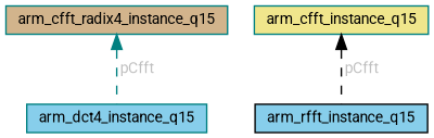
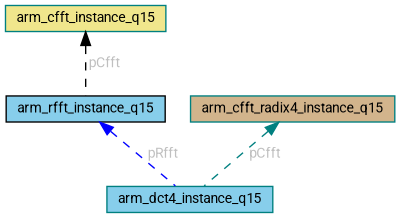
  digraph {
    fontname=Roboto
    node [color=teal fillcolor=skyblue fontname=Roboto fontsize=10 shape=box style=filled]
    edge [dir=back fontcolor=grey fontname=Roboto fontsize=10 labelfontname=Helvetica labelfontsize=10 style=dashed]
    n1 [fontcolor=black height=0.2 label=arm_dct4_instance_q15 width=0.4]
    n2 [color=black height=0.2 label=arm_rfft_instance_q15 width=0.4]
    n3 [fillcolor=khaki height=0.2 label=arm_cfft_instance_q15 width=0.4]
    n4 [fillcolor=tan height=0.2 label=arm_cfft_radix4_instance_q15 width=0.4]
+   n2 -> n1 [color=blue label=" pRfft"]
    n3 -> n2 [color=black label=" pCfft"]
    n4 -> n1 [color=teal label=" pCfft"]
  }
